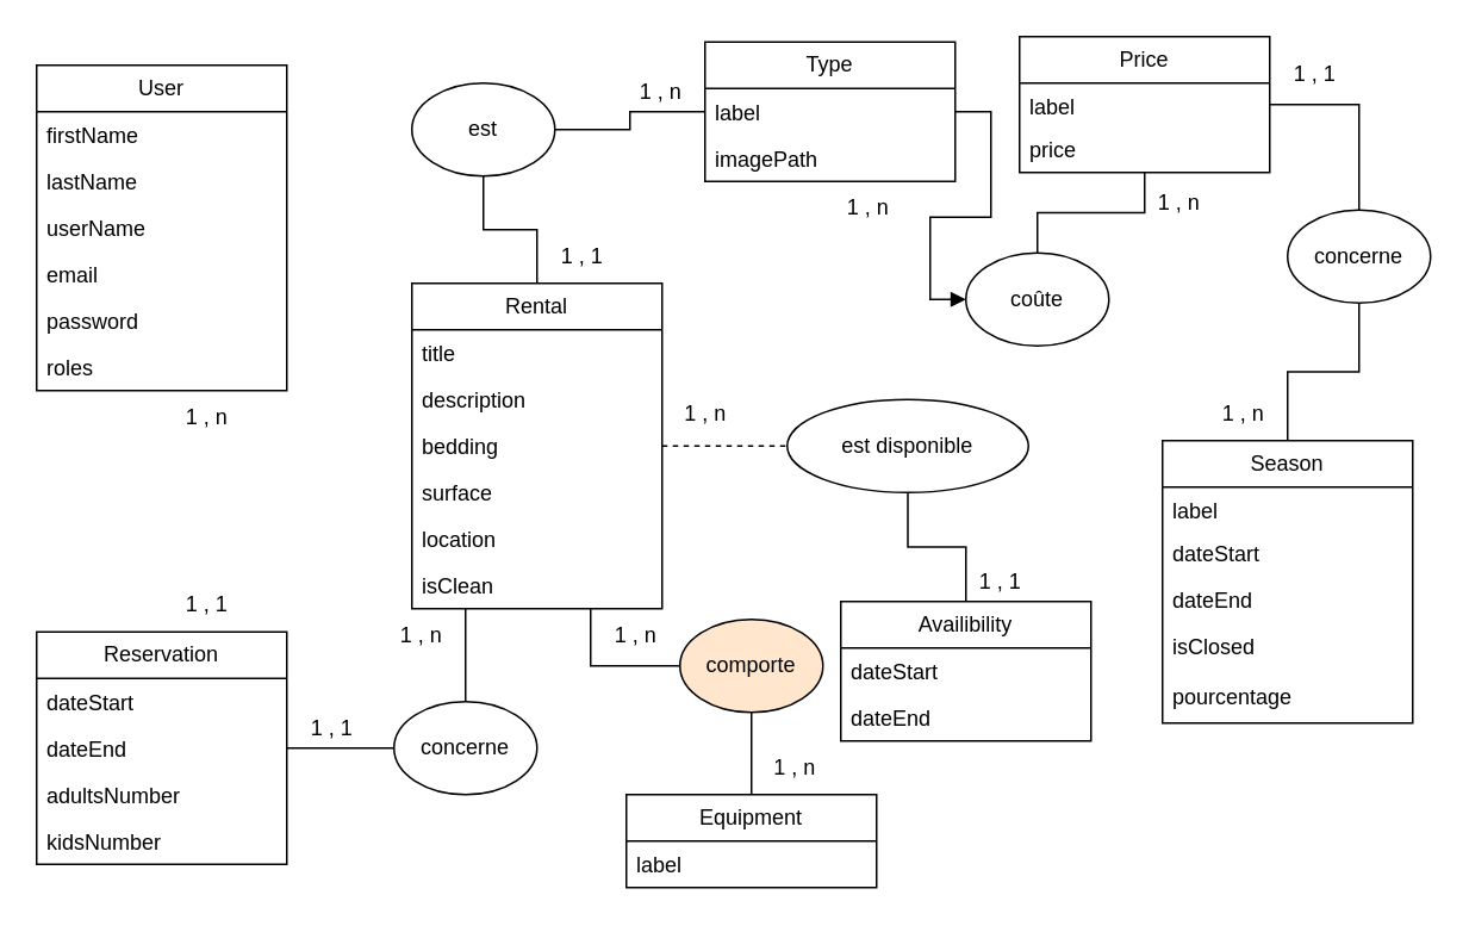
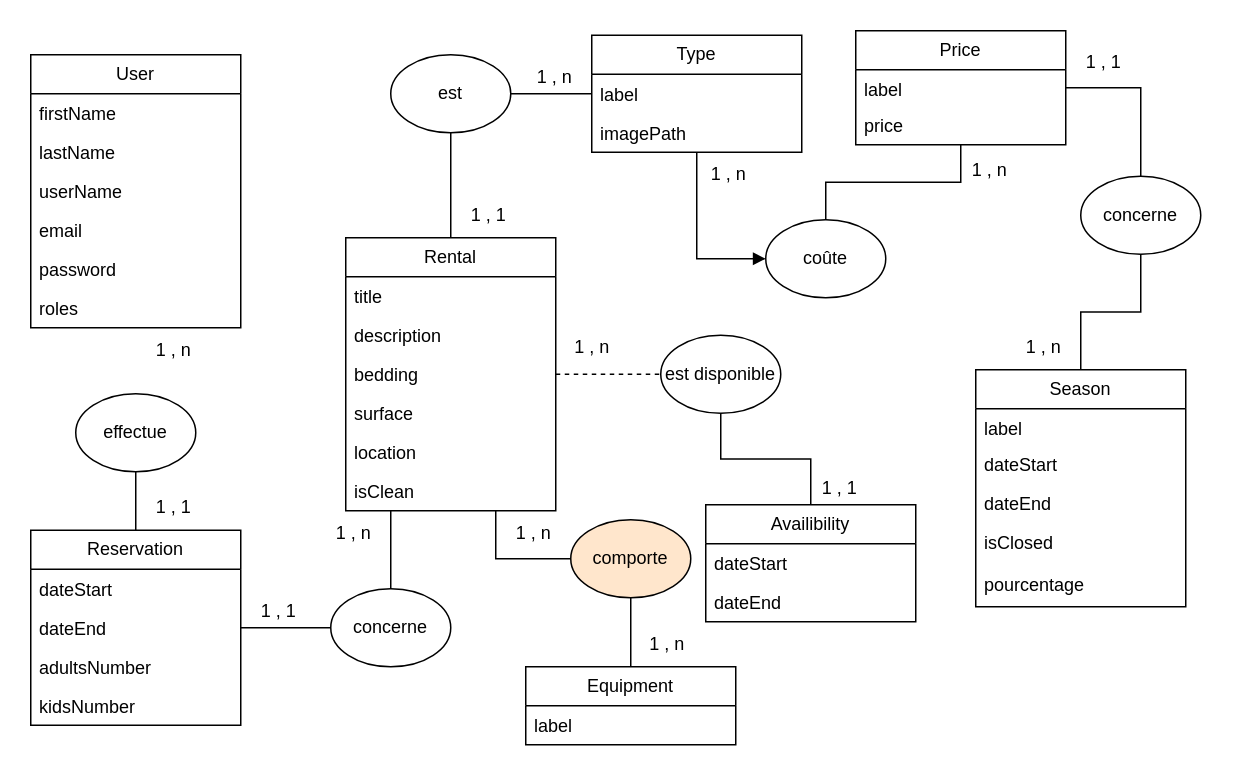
  <mxCell id="0" />
  <mxCell id="1" parent="0" />
  <mxCell id="2" value="User" style="swimlane;fontStyle=0;childLayout=stackLayout;horizontal=1;startSize=26;fillColor=none;horizontalStack=0;resizeParent=1;resizeParentMax=0;resizeLast=0;collapsible=1;marginBottom=0;whiteSpace=wrap;html=1;" parent="1" vertex="1"><mxGeometry x="20" y="36" width="140" height="182" as="geometry" /></mxCell>
  <mxCell id="3" value="&lt;div&gt;firstName&lt;/div&gt;" style="text;strokeColor=none;fillColor=none;align=left;verticalAlign=top;spacingLeft=4;spacingRight=4;overflow=hidden;rotatable=0;points=[[0,0.5],[1,0.5]];portConstraint=eastwest;whiteSpace=wrap;html=1;" parent="2" vertex="1"><mxGeometry y="26" width="140" height="26" as="geometry" /></mxCell>
  <mxCell id="4" value="lastName" style="text;strokeColor=none;fillColor=none;align=left;verticalAlign=top;spacingLeft=4;spacingRight=4;overflow=hidden;rotatable=0;points=[[0,0.5],[1,0.5]];portConstraint=eastwest;whiteSpace=wrap;html=1;" parent="2" vertex="1"><mxGeometry y="52" width="140" height="26" as="geometry" /></mxCell>
  <mxCell id="5" value="userName" style="text;strokeColor=none;fillColor=none;align=left;verticalAlign=top;spacingLeft=4;spacingRight=4;overflow=hidden;rotatable=0;points=[[0,0.5],[1,0.5]];portConstraint=eastwest;whiteSpace=wrap;html=1;" parent="2" vertex="1"><mxGeometry y="78" width="140" height="26" as="geometry" /></mxCell>
  <mxCell id="6" value="&lt;div&gt;email&lt;/div&gt;" style="text;strokeColor=none;fillColor=none;align=left;verticalAlign=top;spacingLeft=4;spacingRight=4;overflow=hidden;rotatable=0;points=[[0,0.5],[1,0.5]];portConstraint=eastwest;whiteSpace=wrap;html=1;" parent="2" vertex="1"><mxGeometry y="104" width="140" height="26" as="geometry" /></mxCell>
  <mxCell id="7" value="password" style="text;strokeColor=none;fillColor=none;align=left;verticalAlign=top;spacingLeft=4;spacingRight=4;overflow=hidden;rotatable=0;points=[[0,0.5],[1,0.5]];portConstraint=eastwest;whiteSpace=wrap;html=1;" parent="2" vertex="1"><mxGeometry y="130" width="140" height="26" as="geometry" /></mxCell>
  <mxCell id="8" value="roles" style="text;strokeColor=none;fillColor=none;align=left;verticalAlign=top;spacingLeft=4;spacingRight=4;overflow=hidden;rotatable=0;points=[[0,0.5],[1,0.5]];portConstraint=eastwest;whiteSpace=wrap;html=1;" parent="2" vertex="1"><mxGeometry y="156" width="140" height="26" as="geometry" /></mxCell>
  <mxCell id="9" style="edgeStyle=orthogonalEdgeStyle;rounded=0;orthogonalLoop=1;jettySize=auto;html=1;entryX=0.5;entryY=0;entryDx=0;entryDy=0;endArrow=none;startFill=0;" edge="1" parent="1" source="10" target="69"><mxGeometry relative="1" as="geometry" /></mxCell>
  <mxCell id="10" value="Price" style="swimlane;fontStyle=0;childLayout=stackLayout;horizontal=1;startSize=26;fillColor=none;horizontalStack=0;resizeParent=1;resizeParentMax=0;resizeLast=0;collapsible=1;marginBottom=0;whiteSpace=wrap;html=1;" parent="1" vertex="1"><mxGeometry x="570" y="20" width="140" height="76" as="geometry" /></mxCell>
  <mxCell id="11" value="label" style="text;strokeColor=none;fillColor=none;align=left;verticalAlign=top;spacingLeft=4;spacingRight=4;overflow=hidden;rotatable=0;points=[[0,0.5],[1,0.5]];portConstraint=eastwest;whiteSpace=wrap;html=1;" parent="10" vertex="1"><mxGeometry y="26" width="140" height="24" as="geometry" /></mxCell>
  <mxCell id="12" value="price" style="text;strokeColor=none;fillColor=none;align=left;verticalAlign=top;spacingLeft=4;spacingRight=4;overflow=hidden;rotatable=0;points=[[0,0.5],[1,0.5]];portConstraint=eastwest;whiteSpace=wrap;html=1;" parent="10" vertex="1"><mxGeometry y="50" width="140" height="26" as="geometry" /></mxCell>
  <mxCell id="13" style="edgeStyle=orthogonalEdgeStyle;rounded=0;orthogonalLoop=1;jettySize=auto;html=1;entryX=0;entryY=0.5;entryDx=0;entryDy=0;endArrow=block;startFill=0;" parent="1" source="14" target="44" edge="1"><mxGeometry relative="1" as="geometry" /></mxCell>
  <mxCell id="14" value="Type" style="swimlane;fontStyle=0;childLayout=stackLayout;horizontal=1;startSize=26;fillColor=none;horizontalStack=0;resizeParent=1;resizeParentMax=0;resizeLast=0;collapsible=1;marginBottom=0;whiteSpace=wrap;html=1;" parent="1" vertex="1"><mxGeometry x="394" y="23" width="140" height="78" as="geometry" /></mxCell>
  <mxCell id="15" value="label" style="text;strokeColor=none;fillColor=none;align=left;verticalAlign=top;spacingLeft=4;spacingRight=4;overflow=hidden;rotatable=0;points=[[0,0.5],[1,0.5]];portConstraint=eastwest;whiteSpace=wrap;html=1;" parent="14" vertex="1"><mxGeometry y="26" width="140" height="26" as="geometry" /></mxCell>
  <mxCell id="16" value="&lt;div&gt;imagePath&lt;/div&gt;" style="text;strokeColor=none;fillColor=none;align=left;verticalAlign=top;spacingLeft=4;spacingRight=4;overflow=hidden;rotatable=0;points=[[0,0.5],[1,0.5]];portConstraint=eastwest;whiteSpace=wrap;html=1;" parent="14" vertex="1"><mxGeometry y="52" width="140" height="26" as="geometry" /></mxCell>
  <mxCell id="17" style="edgeStyle=orthogonalEdgeStyle;rounded=0;orthogonalLoop=1;jettySize=auto;html=1;entryX=0;entryY=0.5;entryDx=0;entryDy=0;endArrow=none;startFill=0;" parent="1" source="18" target="40" edge="1"><mxGeometry relative="1" as="geometry" /></mxCell>
  <mxCell id="18" value="Reservation" style="swimlane;fontStyle=0;childLayout=stackLayout;horizontal=1;startSize=26;fillColor=none;horizontalStack=0;resizeParent=1;resizeParentMax=0;resizeLast=0;collapsible=1;marginBottom=0;whiteSpace=wrap;html=1;" parent="1" vertex="1"><mxGeometry x="20" y="353" width="140" height="130" as="geometry" /></mxCell>
  <mxCell id="19" value="dateStart" style="text;strokeColor=none;fillColor=none;align=left;verticalAlign=top;spacingLeft=4;spacingRight=4;overflow=hidden;rotatable=0;points=[[0,0.5],[1,0.5]];portConstraint=eastwest;whiteSpace=wrap;html=1;" parent="18" vertex="1"><mxGeometry y="26" width="140" height="26" as="geometry" /></mxCell>
  <mxCell id="20" value="dateEnd" style="text;strokeColor=none;fillColor=none;align=left;verticalAlign=top;spacingLeft=4;spacingRight=4;overflow=hidden;rotatable=0;points=[[0,0.5],[1,0.5]];portConstraint=eastwest;whiteSpace=wrap;html=1;" parent="18" vertex="1"><mxGeometry y="52" width="140" height="26" as="geometry" /></mxCell>
  <mxCell id="21" value="adultsNumber" style="text;strokeColor=none;fillColor=none;align=left;verticalAlign=top;spacingLeft=4;spacingRight=4;overflow=hidden;rotatable=0;points=[[0,0.5],[1,0.5]];portConstraint=eastwest;whiteSpace=wrap;html=1;" parent="18" vertex="1"><mxGeometry y="78" width="140" height="26" as="geometry" /></mxCell>
  <mxCell id="22" value="kidsNumber" style="text;strokeColor=none;fillColor=none;align=left;verticalAlign=top;spacingLeft=4;spacingRight=4;overflow=hidden;rotatable=0;points=[[0,0.5],[1,0.5]];portConstraint=eastwest;whiteSpace=wrap;html=1;" parent="18" vertex="1"><mxGeometry y="104" width="140" height="26" as="geometry" /></mxCell>
  <mxCell id="23" style="edgeStyle=orthogonalEdgeStyle;rounded=0;orthogonalLoop=1;jettySize=auto;html=1;entryX=0.5;entryY=1;entryDx=0;entryDy=0;endArrow=none;startFill=0;" parent="1" source="25" target="42" edge="1"><mxGeometry relative="1" as="geometry" /></mxCell>
  <mxCell id="24" style="edgeStyle=orthogonalEdgeStyle;rounded=0;orthogonalLoop=1;jettySize=auto;html=1;entryX=0;entryY=0.5;entryDx=0;entryDy=0;endArrow=none;startFill=0;dashed=1;" parent="1" source="25" target="46" edge="1"><mxGeometry relative="1" as="geometry" /></mxCell>
  <mxCell id="25" value="Rental" style="swimlane;fontStyle=0;childLayout=stackLayout;horizontal=1;startSize=26;fillColor=none;horizontalStack=0;resizeParent=1;resizeParentMax=0;resizeLast=0;collapsible=1;marginBottom=0;whiteSpace=wrap;html=1;" parent="1" vertex="1"><mxGeometry x="230" y="158" width="140" height="182" as="geometry" /></mxCell>
  <mxCell id="26" value="title" style="text;strokeColor=none;fillColor=none;align=left;verticalAlign=top;spacingLeft=4;spacingRight=4;overflow=hidden;rotatable=0;points=[[0,0.5],[1,0.5]];portConstraint=eastwest;whiteSpace=wrap;html=1;" parent="25" vertex="1"><mxGeometry y="26" width="140" height="26" as="geometry" /></mxCell>
  <mxCell id="27" value="description" style="text;strokeColor=none;fillColor=none;align=left;verticalAlign=top;spacingLeft=4;spacingRight=4;overflow=hidden;rotatable=0;points=[[0,0.5],[1,0.5]];portConstraint=eastwest;whiteSpace=wrap;html=1;" parent="25" vertex="1"><mxGeometry y="52" width="140" height="26" as="geometry" /></mxCell>
  <mxCell id="28" value="bedding" style="text;strokeColor=none;fillColor=none;align=left;verticalAlign=top;spacingLeft=4;spacingRight=4;overflow=hidden;rotatable=0;points=[[0,0.5],[1,0.5]];portConstraint=eastwest;whiteSpace=wrap;html=1;" parent="25" vertex="1"><mxGeometry y="78" width="140" height="26" as="geometry" /></mxCell>
  <mxCell id="29" value="surface" style="text;strokeColor=none;fillColor=none;align=left;verticalAlign=top;spacingLeft=4;spacingRight=4;overflow=hidden;rotatable=0;points=[[0,0.5],[1,0.5]];portConstraint=eastwest;whiteSpace=wrap;html=1;" parent="25" vertex="1"><mxGeometry y="104" width="140" height="26" as="geometry" /></mxCell>
  <mxCell id="30" value="location" style="text;strokeColor=none;fillColor=none;align=left;verticalAlign=top;spacingLeft=4;spacingRight=4;overflow=hidden;rotatable=0;points=[[0,0.5],[1,0.5]];portConstraint=eastwest;whiteSpace=wrap;html=1;" parent="25" vertex="1"><mxGeometry y="130" width="140" height="26" as="geometry" /></mxCell>
  <mxCell id="31" value="isClean" style="text;strokeColor=none;fillColor=none;align=left;verticalAlign=top;spacingLeft=4;spacingRight=4;overflow=hidden;rotatable=0;points=[[0,0.5],[1,0.5]];portConstraint=eastwest;whiteSpace=wrap;html=1;" parent="25" vertex="1"><mxGeometry y="156" width="140" height="26" as="geometry" /></mxCell>
  <mxCell id="32" value="Availibility" style="swimlane;fontStyle=0;childLayout=stackLayout;horizontal=1;startSize=26;fillColor=none;horizontalStack=0;resizeParent=1;resizeParentMax=0;resizeLast=0;collapsible=1;marginBottom=0;whiteSpace=wrap;html=1;" parent="1" vertex="1"><mxGeometry x="470" y="336" width="140" height="78" as="geometry" /></mxCell>
  <mxCell id="33" value="dateStart" style="text;strokeColor=none;fillColor=none;align=left;verticalAlign=top;spacingLeft=4;spacingRight=4;overflow=hidden;rotatable=0;points=[[0,0.5],[1,0.5]];portConstraint=eastwest;whiteSpace=wrap;html=1;" parent="32" vertex="1"><mxGeometry y="26" width="140" height="26" as="geometry" /></mxCell>
  <mxCell id="34" value="dateEnd" style="text;strokeColor=none;fillColor=none;align=left;verticalAlign=top;spacingLeft=4;spacingRight=4;overflow=hidden;rotatable=0;points=[[0,0.5],[1,0.5]];portConstraint=eastwest;whiteSpace=wrap;html=1;" parent="32" vertex="1"><mxGeometry y="52" width="140" height="26" as="geometry" /></mxCell>
  <mxCell id="35" value="Equipment" style="swimlane;fontStyle=0;childLayout=stackLayout;horizontal=1;startSize=26;fillColor=none;horizontalStack=0;resizeParent=1;resizeParentMax=0;resizeLast=0;collapsible=1;marginBottom=0;whiteSpace=wrap;html=1;" parent="1" vertex="1"><mxGeometry x="350" y="444" width="140" height="52" as="geometry" /></mxCell>
  <mxCell id="36" value="label" style="text;strokeColor=none;fillColor=none;align=left;verticalAlign=top;spacingLeft=4;spacingRight=4;overflow=hidden;rotatable=0;points=[[0,0.5],[1,0.5]];portConstraint=eastwest;whiteSpace=wrap;html=1;" parent="35" vertex="1"><mxGeometry y="26" width="140" height="26" as="geometry" /></mxCell>
+ <mxCell id="37" style="edgeStyle=orthogonalEdgeStyle;rounded=0;orthogonalLoop=1;jettySize=auto;html=1;exitX=0.5;exitY=1;exitDx=0;exitDy=0;entryX=0.5;entryY=0;entryDx=0;entryDy=0;endArrow=none;startFill=0;" parent="1" source="38" target="18" edge="1"><mxGeometry relative="1" as="geometry" /></mxCell>
+ <mxCell id="38" value="&lt;div&gt;effectue&lt;/div&gt;" style="ellipse;whiteSpace=wrap;html=1;" parent="1" vertex="1"><mxGeometry x="50" y="262" width="80" height="52" as="geometry" /></mxCell>
  <mxCell id="39" style="edgeStyle=orthogonalEdgeStyle;rounded=0;orthogonalLoop=1;jettySize=auto;html=1;endArrow=none;startFill=0;" parent="1" source="40" target="25" edge="1"><mxGeometry relative="1" as="geometry"><Array as="points"><mxPoint x="260" y="326" /><mxPoint x="260" y="326" /></Array></mxGeometry></mxCell>
  <mxCell id="40" value="concerne" style="ellipse;whiteSpace=wrap;html=1;" parent="1" vertex="1"><mxGeometry x="220" y="392" width="80" height="52" as="geometry" /></mxCell>
  <mxCell id="41" style="edgeStyle=orthogonalEdgeStyle;rounded=0;orthogonalLoop=1;jettySize=auto;html=1;endArrow=none;startFill=0;" parent="1" source="42" target="14" edge="1"><mxGeometry relative="1" as="geometry" /></mxCell>
- <mxCell id="42" value="est" style="ellipse;whiteSpace=wrap;html=1;" parent="1" vertex="1"><mxGeometry x="230" y="46" width="80" height="52" as="geometry" /></mxCell>
+ <mxCell id="42" value="est" style="ellipse;whiteSpace=wrap;html=1;" parent="1" vertex="1"><mxGeometry x="260" y="36" width="80" height="52" as="geometry" /></mxCell>
  <mxCell id="43" style="edgeStyle=orthogonalEdgeStyle;rounded=0;orthogonalLoop=1;jettySize=auto;html=1;endArrow=none;startFill=0;" parent="1" source="44" target="10" edge="1"><mxGeometry relative="1" as="geometry" /></mxCell>
- <mxCell id="44" value="coûte" style="ellipse;whiteSpace=wrap;html=1;" parent="1" vertex="1"><mxGeometry x="540" y="141" width="80" height="52" as="geometry" /></mxCell>
+ <mxCell id="44" value="coûte" style="ellipse;whiteSpace=wrap;html=1;" parent="1" vertex="1"><mxGeometry x="510" y="146" width="80" height="52" as="geometry" /></mxCell>
  <mxCell id="45" style="edgeStyle=orthogonalEdgeStyle;rounded=0;orthogonalLoop=1;jettySize=auto;html=1;endArrow=none;startFill=0;" parent="1" source="46" target="32" edge="1"><mxGeometry relative="1" as="geometry" /></mxCell>
- <mxCell id="46" value="est disponible" style="ellipse;whiteSpace=wrap;html=1;" parent="1" vertex="1"><mxGeometry x="440" y="223" width="135" height="52" as="geometry" /></mxCell>
+ <mxCell id="46" value="est disponible" style="ellipse;whiteSpace=wrap;html=1;" parent="1" vertex="1"><mxGeometry x="440" y="223" width="80" height="52" as="geometry" /></mxCell>
  <mxCell id="47" style="edgeStyle=orthogonalEdgeStyle;rounded=0;orthogonalLoop=1;jettySize=auto;html=1;endArrow=none;startFill=0;" parent="1" source="49" target="25" edge="1"><mxGeometry relative="1" as="geometry"><Array as="points"><mxPoint x="330" y="372" /></Array></mxGeometry></mxCell>
  <mxCell id="48" style="edgeStyle=orthogonalEdgeStyle;rounded=0;orthogonalLoop=1;jettySize=auto;html=1;endArrow=none;startFill=0;" parent="1" source="49" target="35" edge="1"><mxGeometry relative="1" as="geometry" /></mxCell>
  <mxCell id="49" value="comporte" style="ellipse;whiteSpace=wrap;html=1;fillColor=#ffe6cc;" parent="1" vertex="1"><mxGeometry x="380" y="346" width="80" height="52" as="geometry" /></mxCell>
  <mxCell id="50" value="1 , n" style="text;html=1;align=center;verticalAlign=middle;resizable=0;points=[];autosize=1;strokeColor=none;fillColor=none;" parent="1" vertex="1"><mxGeometry x="419" y="414" width="50" height="30" as="geometry" /></mxCell>
  <mxCell id="51" value="1 , n" style="text;html=1;align=center;verticalAlign=middle;resizable=0;points=[];autosize=1;strokeColor=none;fillColor=none;" parent="1" vertex="1"><mxGeometry x="330" y="340" width="50" height="30" as="geometry" /></mxCell>
  <mxCell id="52" value="1 , 1" style="text;html=1;align=center;verticalAlign=middle;resizable=0;points=[];autosize=1;strokeColor=none;fillColor=none;" parent="1" vertex="1"><mxGeometry x="160" y="392" width="50" height="30" as="geometry" /></mxCell>
  <mxCell id="53" value="1 , 1" style="text;html=1;align=center;verticalAlign=middle;resizable=0;points=[];autosize=1;strokeColor=none;fillColor=none;" parent="1" vertex="1"><mxGeometry x="90" y="323" width="50" height="30" as="geometry" /></mxCell>
  <mxCell id="54" value="1 , n" style="text;html=1;align=center;verticalAlign=middle;resizable=0;points=[];autosize=1;strokeColor=none;fillColor=none;" parent="1" vertex="1"><mxGeometry x="90" y="218" width="50" height="30" as="geometry" /></mxCell>
  <mxCell id="55" value="1 , 1" style="text;html=1;align=center;verticalAlign=middle;resizable=0;points=[];autosize=1;strokeColor=none;fillColor=none;" parent="1" vertex="1"><mxGeometry x="300" y="128" width="50" height="30" as="geometry" /></mxCell>
  <mxCell id="56" value="1 , n" style="text;html=1;align=center;verticalAlign=middle;resizable=0;points=[];autosize=1;strokeColor=none;fillColor=none;" parent="1" vertex="1"><mxGeometry x="344" y="36" width="50" height="30" as="geometry" /></mxCell>
  <mxCell id="57" value="1 , n" style="text;html=1;align=center;verticalAlign=middle;resizable=0;points=[];autosize=1;strokeColor=none;fillColor=none;" parent="1" vertex="1"><mxGeometry x="460" y="101" width="50" height="30" as="geometry" /></mxCell>
  <mxCell id="58" value="1 , n" style="text;html=1;align=center;verticalAlign=middle;resizable=0;points=[];autosize=1;strokeColor=none;fillColor=none;" parent="1" vertex="1"><mxGeometry x="634" y="98" width="50" height="30" as="geometry" /></mxCell>
  <mxCell id="59" value="1 , 1" style="text;html=1;align=center;verticalAlign=middle;resizable=0;points=[];autosize=1;strokeColor=none;fillColor=none;" parent="1" vertex="1"><mxGeometry x="534" y="310" width="50" height="30" as="geometry" /></mxCell>
  <mxCell id="60" value="1 , n" style="text;html=1;align=center;verticalAlign=middle;resizable=0;points=[];autosize=1;strokeColor=none;fillColor=none;" parent="1" vertex="1"><mxGeometry x="369" y="216" width="50" height="30" as="geometry" /></mxCell>
  <mxCell id="61" value="1 , n" style="text;html=1;align=center;verticalAlign=middle;resizable=0;points=[];autosize=1;strokeColor=none;fillColor=none;" parent="1" vertex="1"><mxGeometry x="210" y="340" width="50" height="30" as="geometry" /></mxCell>
  <mxCell id="62" value="Season" style="swimlane;fontStyle=0;childLayout=stackLayout;horizontal=1;startSize=26;fillColor=none;horizontalStack=0;resizeParent=1;resizeParentMax=0;resizeLast=0;collapsible=1;marginBottom=0;whiteSpace=wrap;html=1;" vertex="1" parent="1"><mxGeometry x="650" y="246" width="140" height="158" as="geometry" /></mxCell>
  <mxCell id="63" value="label" style="text;strokeColor=none;fillColor=none;align=left;verticalAlign=top;spacingLeft=4;spacingRight=4;overflow=hidden;rotatable=0;points=[[0,0.5],[1,0.5]];portConstraint=eastwest;whiteSpace=wrap;html=1;" vertex="1" parent="62"><mxGeometry y="26" width="140" height="24" as="geometry" /></mxCell>
  <mxCell id="64" value="dateStart" style="text;strokeColor=none;fillColor=none;align=left;verticalAlign=top;spacingLeft=4;spacingRight=4;overflow=hidden;rotatable=0;points=[[0,0.5],[1,0.5]];portConstraint=eastwest;whiteSpace=wrap;html=1;" vertex="1" parent="62"><mxGeometry y="50" width="140" height="26" as="geometry" /></mxCell>
  <mxCell id="65" value="dateEnd" style="text;strokeColor=none;fillColor=none;align=left;verticalAlign=top;spacingLeft=4;spacingRight=4;overflow=hidden;rotatable=0;points=[[0,0.5],[1,0.5]];portConstraint=eastwest;whiteSpace=wrap;html=1;" vertex="1" parent="62"><mxGeometry y="76" width="140" height="26" as="geometry" /></mxCell>
  <mxCell id="66" value="isClosed" style="text;strokeColor=none;fillColor=none;align=left;verticalAlign=top;spacingLeft=4;spacingRight=4;overflow=hidden;rotatable=1;points=[[0,0.5],[1,0.5]];portConstraint=eastwest;whiteSpace=wrap;html=1;movable=1;resizable=1;deletable=1;editable=1;locked=0;connectable=1;" vertex="1" parent="62"><mxGeometry y="102" width="140" height="28" as="geometry" /></mxCell>
  <mxCell id="67" value="pourcentage" style="text;strokeColor=none;fillColor=none;align=left;verticalAlign=top;spacingLeft=4;spacingRight=4;overflow=hidden;rotatable=1;points=[[0,0.5],[1,0.5]];portConstraint=eastwest;whiteSpace=wrap;html=1;movable=1;resizable=1;deletable=1;editable=1;locked=0;connectable=1;" vertex="1" parent="62"><mxGeometry y="130" width="140" height="28" as="geometry" /></mxCell>
  <mxCell id="68" style="edgeStyle=orthogonalEdgeStyle;rounded=0;orthogonalLoop=1;jettySize=auto;html=1;endArrow=none;startFill=0;" edge="1" parent="1" source="69" target="62"><mxGeometry relative="1" as="geometry" /></mxCell>
  <mxCell id="69" value="concerne" style="ellipse;whiteSpace=wrap;html=1;" vertex="1" parent="1"><mxGeometry x="720" y="117" width="80" height="52" as="geometry" /></mxCell>
  <mxCell id="70" value="1 , 1" style="text;html=1;align=center;verticalAlign=middle;resizable=0;points=[];autosize=1;strokeColor=none;fillColor=none;" vertex="1" parent="1"><mxGeometry x="710" y="26" width="50" height="30" as="geometry" /></mxCell>
  <mxCell id="71" value="1 , n" style="text;html=1;align=center;verticalAlign=middle;resizable=0;points=[];autosize=1;strokeColor=none;fillColor=none;" vertex="1" parent="1"><mxGeometry x="670" y="216" width="50" height="30" as="geometry" /></mxCell>
